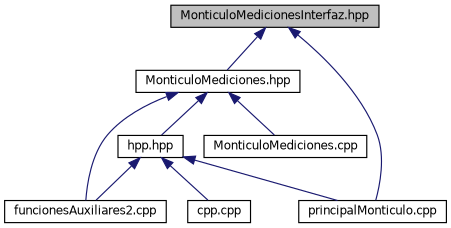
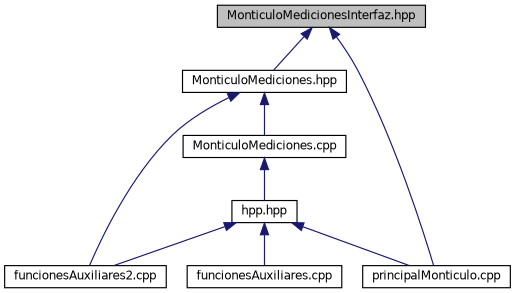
  digraph {
    node [color=black fillcolor=white fontname=Helvetica fontsize=10 shape=record style=filled]
    edge [color=midnightblue dir=back fontname=Helvetica fontsize=10 labelfontname=Helvetica labelfontsize=10 style=solid]
    n1 [fillcolor=grey75 fontcolor=black height=0.2 label="MonticuloMedicionesInterfaz.hpp" width=0.4]
    n2 [height=0.2 label="MonticuloMediciones.hpp" width=0.4]
    n3 [height=0.2 label="principalMonticulo.cpp" width=0.4]
    n4 [height=0.2 label="hpp.hpp" width=0.4]
    n5 [height=0.2 label="funcionesAuxiliares2.cpp" width=0.4]
    n6 [height=0.2 label="MonticuloMediciones.cpp" width=0.4]
-   n7 [height=0.2 label="cpp.cpp" width=0.4]
+   n7 [height=0.2 label="funcionesAuxiliares.cpp" width=0.4]
    n1 -> n2
    n1 -> n3
-   n2 -> n4
+   n6 -> n4
    n2 -> n5
    n2 -> n6
    n4 -> n3
    n4 -> n5
    n4 -> n7
  }
